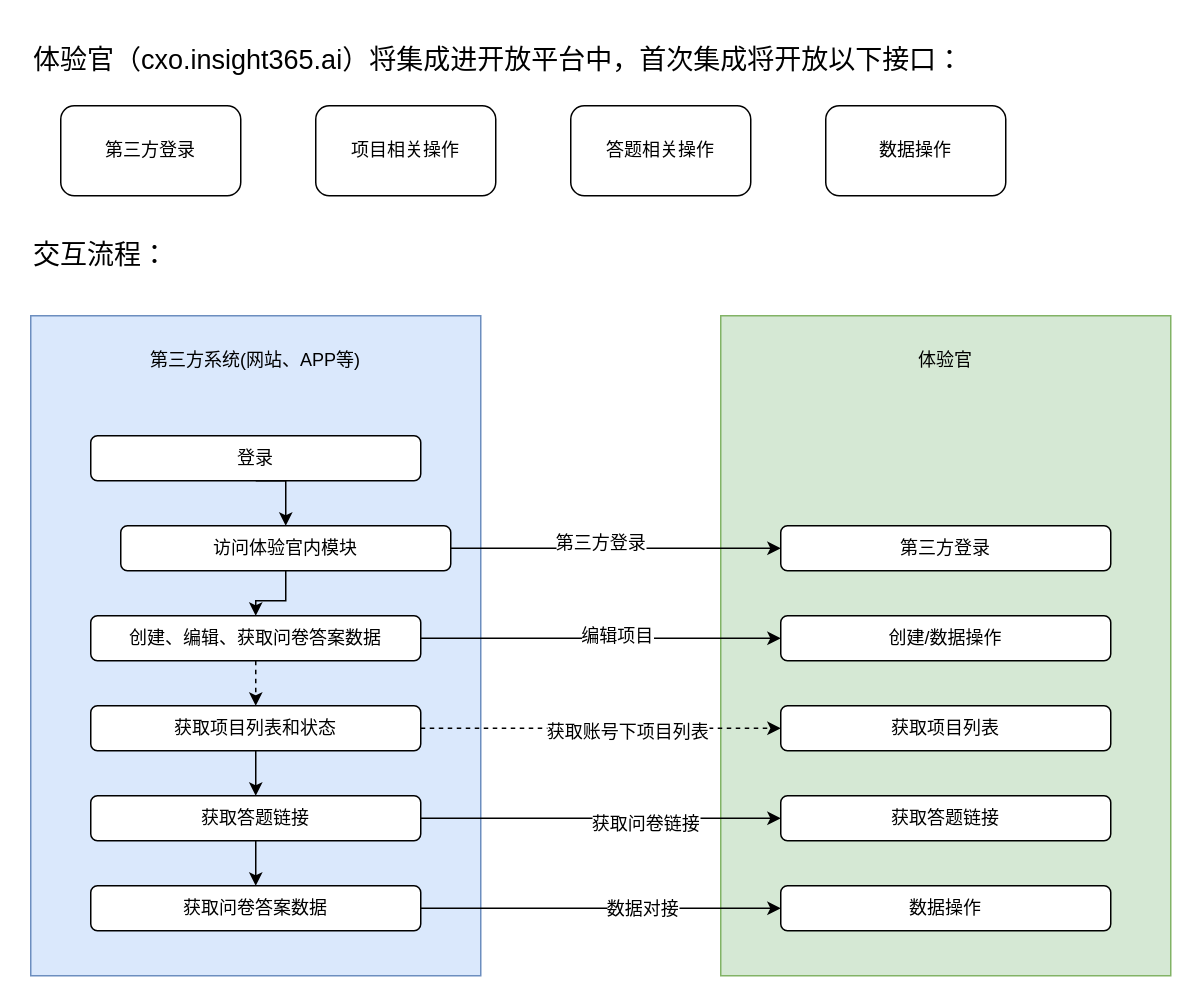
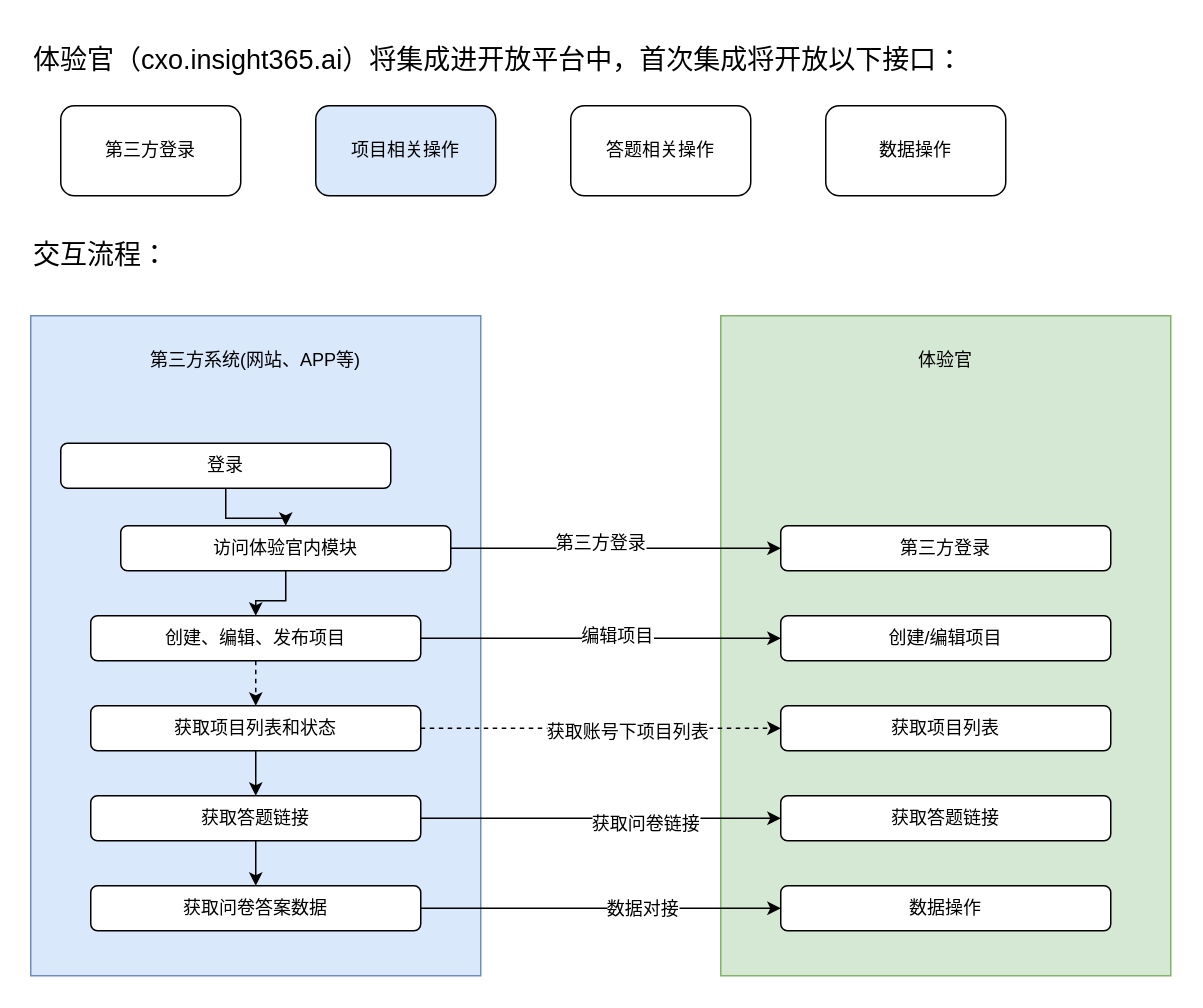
  <mxCell id="0" />
  <mxCell id="1" parent="0" />
  <mxCell id="2" value="" style="rounded=0;whiteSpace=wrap;html=1;fillColor=#d5e8d4;strokeColor=#82b366;" vertex="1" parent="1"><mxGeometry x="480" y="210" width="300" height="440" as="geometry" /></mxCell>
  <mxCell id="3" value="" style="rounded=0;whiteSpace=wrap;html=1;fillColor=#dae8fc;strokeColor=#6c8ebf;" vertex="1" parent="1"><mxGeometry x="20" y="210" width="300" height="440" as="geometry" /></mxCell>
  <mxCell id="4" style="edgeStyle=orthogonalEdgeStyle;rounded=0;orthogonalLoop=1;jettySize=auto;html=1;exitX=0.5;exitY=1;exitDx=0;exitDy=0;entryX=0.5;entryY=0;entryDx=0;entryDy=0;" edge="1" parent="1" source="5" target="9"><mxGeometry relative="1" as="geometry" /></mxCell>
- <mxCell id="5" value="登录" style="rounded=1;whiteSpace=wrap;html=1;" vertex="1" parent="1"><mxGeometry x="60" y="290" width="220" height="30" as="geometry" /></mxCell>
+ <mxCell id="5" value="登录" style="rounded=1;whiteSpace=wrap;html=1;" vertex="1" parent="1"><mxGeometry x="40" y="295" width="220" height="30" as="geometry" /></mxCell>
  <mxCell id="6" style="edgeStyle=orthogonalEdgeStyle;rounded=0;orthogonalLoop=1;jettySize=auto;html=1;entryX=0;entryY=0.5;entryDx=0;entryDy=0;" edge="1" parent="1" source="9" target="10"><mxGeometry relative="1" as="geometry" /></mxCell>
  <mxCell id="7" value="第三方登录" style="text;html=1;resizable=0;points=[];align=center;verticalAlign=middle;labelBackgroundColor=#ffffff;" vertex="1" connectable="0" parent="6"><mxGeometry x="-0.1" y="4" relative="1" as="geometry"><mxPoint as="offset" /></mxGeometry></mxCell>
  <mxCell id="8" style="edgeStyle=orthogonalEdgeStyle;rounded=0;orthogonalLoop=1;jettySize=auto;html=1;exitX=0.5;exitY=1;exitDx=0;exitDy=0;" edge="1" parent="1" source="9" target="14"><mxGeometry relative="1" as="geometry" /></mxCell>
  <mxCell id="9" value="访问体验官内模块" style="rounded=1;whiteSpace=wrap;html=1;" vertex="1" parent="1"><mxGeometry x="80" y="350" width="220" height="30" as="geometry" /></mxCell>
  <mxCell id="10" value="第三方登录" style="rounded=1;whiteSpace=wrap;html=1;" vertex="1" parent="1"><mxGeometry x="520" y="350" width="220" height="30" as="geometry" /></mxCell>
  <mxCell id="11" style="edgeStyle=orthogonalEdgeStyle;rounded=0;orthogonalLoop=1;jettySize=auto;html=1;exitX=0.5;exitY=1;exitDx=0;exitDy=0;entryX=0.5;entryY=0;entryDx=0;entryDy=0;dashed=1;" edge="1" parent="1" source="14" target="18"><mxGeometry relative="1" as="geometry" /></mxCell>
  <mxCell id="12" style="edgeStyle=orthogonalEdgeStyle;rounded=0;orthogonalLoop=1;jettySize=auto;html=1;exitX=1;exitY=0.5;exitDx=0;exitDy=0;" edge="1" parent="1" source="14" target="26"><mxGeometry relative="1" as="geometry" /></mxCell>
  <mxCell id="13" value="编辑项目" style="text;html=1;resizable=0;points=[];align=center;verticalAlign=middle;labelBackgroundColor=#ffffff;" vertex="1" connectable="0" parent="12"><mxGeometry x="0.083" y="2" relative="1" as="geometry"><mxPoint as="offset" /></mxGeometry></mxCell>
- <mxCell id="14" value="创建、编辑、获取问卷答案数据" style="rounded=1;whiteSpace=wrap;html=1;" vertex="1" parent="1"><mxGeometry x="60" y="410" width="220" height="30" as="geometry" /></mxCell>
+ <mxCell id="14" value="创建、编辑、发布项目" style="rounded=1;whiteSpace=wrap;html=1;" vertex="1" parent="1"><mxGeometry x="60" y="410" width="220" height="30" as="geometry" /></mxCell>
  <mxCell id="15" style="edgeStyle=orthogonalEdgeStyle;rounded=0;orthogonalLoop=1;jettySize=auto;html=1;exitX=0.5;exitY=1;exitDx=0;exitDy=0;entryX=0.5;entryY=0;entryDx=0;entryDy=0;" edge="1" parent="1" source="18" target="22"><mxGeometry relative="1" as="geometry" /></mxCell>
  <mxCell id="16" style="edgeStyle=orthogonalEdgeStyle;rounded=0;orthogonalLoop=1;jettySize=auto;html=1;dashed=1;" edge="1" parent="1" source="18" target="27"><mxGeometry relative="1" as="geometry" /></mxCell>
  <mxCell id="17" value="获取账号下项目列表" style="text;html=1;resizable=0;points=[];align=center;verticalAlign=middle;labelBackgroundColor=#ffffff;" vertex="1" connectable="0" parent="16"><mxGeometry x="0.142" y="-2" relative="1" as="geometry"><mxPoint as="offset" /></mxGeometry></mxCell>
  <mxCell id="18" value="获取项目列表和状态" style="rounded=1;whiteSpace=wrap;html=1;" vertex="1" parent="1"><mxGeometry x="60" y="470" width="220" height="30" as="geometry" /></mxCell>
  <mxCell id="19" style="edgeStyle=orthogonalEdgeStyle;rounded=0;orthogonalLoop=1;jettySize=auto;html=1;exitX=0.5;exitY=1;exitDx=0;exitDy=0;entryX=0.5;entryY=0;entryDx=0;entryDy=0;" edge="1" parent="1" source="22" target="25"><mxGeometry relative="1" as="geometry" /></mxCell>
  <mxCell id="20" style="edgeStyle=orthogonalEdgeStyle;rounded=0;orthogonalLoop=1;jettySize=auto;html=1;entryX=0;entryY=0.5;entryDx=0;entryDy=0;" edge="1" parent="1" source="22" target="28"><mxGeometry relative="1" as="geometry" /></mxCell>
  <mxCell id="21" value="获取问卷链接" style="text;html=1;resizable=0;points=[];align=center;verticalAlign=middle;labelBackgroundColor=#ffffff;" vertex="1" connectable="0" parent="20"><mxGeometry x="0.242" y="-3" relative="1" as="geometry"><mxPoint as="offset" /></mxGeometry></mxCell>
  <mxCell id="22" value="获取答题链接" style="rounded=1;whiteSpace=wrap;html=1;" vertex="1" parent="1"><mxGeometry x="60" y="530" width="220" height="30" as="geometry" /></mxCell>
  <mxCell id="23" style="edgeStyle=orthogonalEdgeStyle;rounded=0;orthogonalLoop=1;jettySize=auto;html=1;entryX=0;entryY=0.5;entryDx=0;entryDy=0;" edge="1" parent="1" source="25" target="29"><mxGeometry relative="1" as="geometry" /></mxCell>
  <mxCell id="24" value="数据对接" style="text;html=1;resizable=0;points=[];align=center;verticalAlign=middle;labelBackgroundColor=#ffffff;" vertex="1" connectable="0" parent="23"><mxGeometry x="0.225" relative="1" as="geometry"><mxPoint as="offset" /></mxGeometry></mxCell>
  <mxCell id="25" value="获取问卷答案数据" style="rounded=1;whiteSpace=wrap;html=1;" vertex="1" parent="1"><mxGeometry x="60" y="590" width="220" height="30" as="geometry" /></mxCell>
- <mxCell id="26" value="创建/数据操作" style="rounded=1;whiteSpace=wrap;html=1;" vertex="1" parent="1"><mxGeometry x="520" y="410" width="220" height="30" as="geometry" /></mxCell>
+ <mxCell id="26" value="创建/编辑项目" style="rounded=1;whiteSpace=wrap;html=1;" vertex="1" parent="1"><mxGeometry x="520" y="410" width="220" height="30" as="geometry" /></mxCell>
  <mxCell id="27" value="获取项目列表" style="rounded=1;whiteSpace=wrap;html=1;" vertex="1" parent="1"><mxGeometry x="520" y="470" width="220" height="30" as="geometry" /></mxCell>
  <mxCell id="28" value="获取答题链接" style="rounded=1;whiteSpace=wrap;html=1;" vertex="1" parent="1"><mxGeometry x="520" y="530" width="220" height="30" as="geometry" /></mxCell>
  <mxCell id="29" value="数据操作" style="rounded=1;whiteSpace=wrap;html=1;" vertex="1" parent="1"><mxGeometry x="520" y="590" width="220" height="30" as="geometry" /></mxCell>
  <mxCell id="30" value="第三方系统(网站、APP等)" style="text;html=1;strokeColor=none;fillColor=none;align=center;verticalAlign=middle;whiteSpace=wrap;rounded=0;" vertex="1" parent="1"><mxGeometry x="90" y="230" width="160" height="20" as="geometry" /></mxCell>
  <mxCell id="31" value="体验官" style="text;html=1;strokeColor=none;fillColor=none;align=center;verticalAlign=middle;whiteSpace=wrap;rounded=0;" vertex="1" parent="1"><mxGeometry x="610" y="230" width="40" height="20" as="geometry" /></mxCell>
  <mxCell id="32" value="" style="group" vertex="1" connectable="0" parent="1"><mxGeometry x="40" y="70" width="630" height="60" as="geometry" /></mxCell>
  <mxCell id="33" value="第三方登录" style="rounded=1;whiteSpace=wrap;html=1;" vertex="1" parent="32"><mxGeometry width="120" height="60" as="geometry" /></mxCell>
- <mxCell id="34" value="项目相关操作" style="rounded=1;whiteSpace=wrap;html=1;" vertex="1" parent="32"><mxGeometry x="170" width="120" height="60" as="geometry" /></mxCell>
+ <mxCell id="34" value="项目相关操作" style="rounded=1;whiteSpace=wrap;html=1;fillColor=#dae8fc;" vertex="1" parent="32"><mxGeometry x="170" width="120" height="60" as="geometry" /></mxCell>
  <mxCell id="35" value="答题相关操作" style="rounded=1;whiteSpace=wrap;html=1;" vertex="1" parent="32"><mxGeometry x="340" width="120" height="60" as="geometry" /></mxCell>
  <mxCell id="36" value="数据操作" style="rounded=1;whiteSpace=wrap;html=1;" vertex="1" parent="32"><mxGeometry x="510" width="120" height="60" as="geometry" /></mxCell>
  <mxCell id="37" value="&lt;font style=&quot;font-size: 18px&quot;&gt;体验官（cxo.insight365.ai）将集成进开放平台中，首次集成将开放以下接口：&lt;/font&gt;" style="text;html=1;strokeColor=none;fillColor=none;align=left;verticalAlign=middle;whiteSpace=wrap;rounded=0;" vertex="1" parent="1"><mxGeometry x="20" y="20" width="650" height="40" as="geometry" /></mxCell>
  <mxCell id="38" value="&lt;font style=&quot;font-size: 18px&quot;&gt;交互流程：&lt;/font&gt;" style="text;html=1;strokeColor=none;fillColor=none;align=left;verticalAlign=middle;whiteSpace=wrap;rounded=0;" vertex="1" parent="1"><mxGeometry x="20" y="150" width="650" height="40" as="geometry" /></mxCell>
